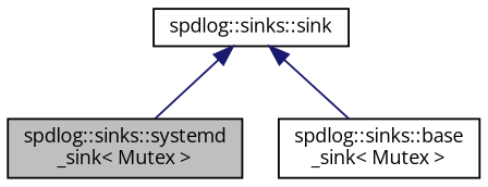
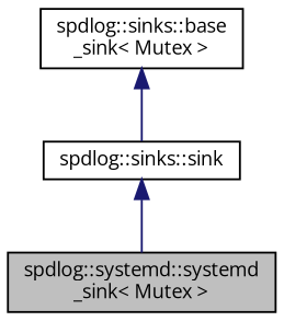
  digraph {
    fontname="Open Sans"
    node [color=black fillcolor=white fontname="Open Sans" fontsize=10 shape=record style=filled]
    edge [color=midnightblue dir=back fontname="Open Sans" fontsize=10 labelfontname=Helvetica labelfontsize=10 style=solid]
-   n1 [fillcolor=grey75 fontcolor=black height=0.2 label="spdlog::sinks::systemd\l_sink\< Mutex \>" width=0.4]
+   n1 [fillcolor=grey75 fontcolor=black height=0.2 label="spdlog::systemd::systemd\l_sink\< Mutex \>" width=0.4]
    n2 [height=0.2 label="spdlog::sinks::base\l_sink\< Mutex \>" width=0.4]
    n3 [height=0.2 label="spdlog::sinks::sink" width=0.4]
    n3 -> n1
-   n3 -> n2
+   n2 -> n3
  }
